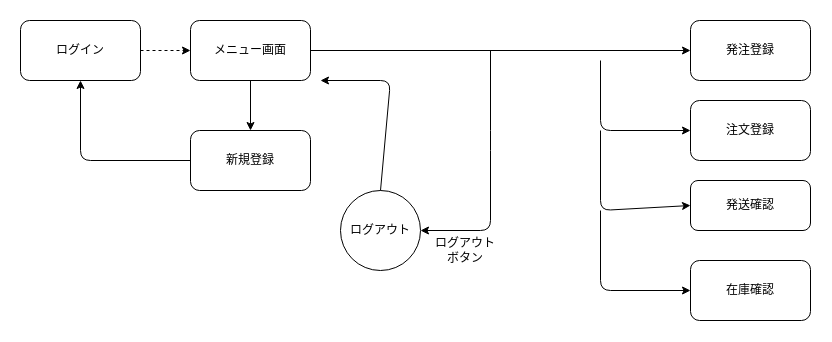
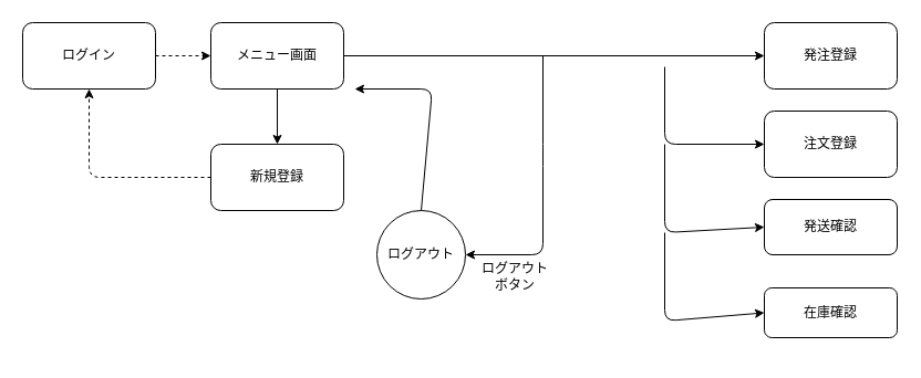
  <mxCell id="0" />
  <mxCell id="1" parent="0" />
  <mxCell id="2" value="&lt;font style=&quot;vertical-align: inherit&quot;&gt;&lt;font style=&quot;vertical-align: inherit&quot;&gt;ログイン&lt;/font&gt;&lt;/font&gt;" style="rounded=1;whiteSpace=wrap;html=1;" vertex="1" parent="1"><mxGeometry x="20" y="20" width="120" height="60" as="geometry" /></mxCell>
  <mxCell id="3" value="&lt;font style=&quot;vertical-align: inherit&quot;&gt;&lt;font style=&quot;vertical-align: inherit&quot;&gt;メニュー画面&lt;/font&gt;&lt;/font&gt;" style="rounded=1;whiteSpace=wrap;html=1;" vertex="1" parent="1"><mxGeometry x="190" y="20" width="120" height="60" as="geometry" /></mxCell>
  <mxCell id="4" value="" style="endArrow=classic;html=1;exitX=1;exitY=0.5;exitDx=0;exitDy=0;entryX=0;entryY=0.5;entryDx=0;entryDy=0;dashed=1;" edge="1" parent="1" source="2" target="3"><mxGeometry width="50" height="50" relative="1" as="geometry"><mxPoint x="20" y="150" as="sourcePoint" /><mxPoint x="180" y="50" as="targetPoint" /></mxGeometry></mxCell>
  <mxCell id="5" value="" style="endArrow=classic;html=1;exitX=1;exitY=0.5;exitDx=0;exitDy=0;" edge="1" parent="1" source="3"><mxGeometry width="50" height="50" relative="1" as="geometry"><mxPoint x="120" y="180" as="sourcePoint" /><mxPoint x="690" y="50" as="targetPoint" /></mxGeometry></mxCell>
  <mxCell id="6" value="" style="endArrow=classic;html=1;" edge="1" parent="1"><mxGeometry width="50" height="50" relative="1" as="geometry"><mxPoint x="490" y="50" as="sourcePoint" /><mxPoint x="420" y="230" as="targetPoint" /><Array as="points"><mxPoint x="490" y="140" /><mxPoint x="490" y="230" /></Array></mxGeometry></mxCell>
  <mxCell id="7" value="ログアウト" style="ellipse;whiteSpace=wrap;html=1;aspect=fixed;" vertex="1" parent="1"><mxGeometry x="340" y="190" width="80" height="80" as="geometry" /></mxCell>
  <mxCell id="8" value="" style="endArrow=classic;html=1;exitX=0.5;exitY=1;exitDx=0;exitDy=0;" edge="1" parent="1" source="3" target="9"><mxGeometry width="50" height="50" relative="1" as="geometry"><mxPoint x="50" y="340" as="sourcePoint" /><mxPoint x="250" y="130" as="targetPoint" /></mxGeometry></mxCell>
  <mxCell id="9" value="新規登録" style="rounded=1;whiteSpace=wrap;html=1;" vertex="1" parent="1"><mxGeometry x="190" y="130" width="120" height="60" as="geometry" /></mxCell>
- <mxCell id="10" value="" style="endArrow=classic;html=1;exitX=0;exitY=0.5;exitDx=0;exitDy=0;entryX=0.5;entryY=1;entryDx=0;entryDy=0;" edge="1" parent="1" source="9" target="2"><mxGeometry width="50" height="50" relative="1" as="geometry"><mxPoint x="50" y="340" as="sourcePoint" /><mxPoint x="100" y="290" as="targetPoint" /><Array as="points"><mxPoint x="80" y="160" /></Array></mxGeometry></mxCell>
+ <mxCell id="10" value="" style="endArrow=classic;html=1;exitX=0;exitY=0.5;exitDx=0;exitDy=0;entryX=0.5;entryY=1;entryDx=0;entryDy=0;dashed=1;" edge="1" parent="1" source="9" target="2"><mxGeometry width="50" height="50" relative="1" as="geometry"><mxPoint x="50" y="340" as="sourcePoint" /><mxPoint x="100" y="290" as="targetPoint" /><Array as="points"><mxPoint x="80" y="160" /></Array></mxGeometry></mxCell>
  <mxCell id="11" value="" style="endArrow=classic;html=1;exitX=0.5;exitY=0;exitDx=0;exitDy=0;" edge="1" parent="1" source="7"><mxGeometry width="50" height="50" relative="1" as="geometry"><mxPoint x="210" y="340" as="sourcePoint" /><mxPoint x="320" y="80" as="targetPoint" /><Array as="points"><mxPoint x="390" y="80" /></Array></mxGeometry></mxCell>
  <mxCell id="12" value="ログアウトボタン" style="text;html=1;strokeColor=none;fillColor=none;align=center;verticalAlign=middle;whiteSpace=wrap;rounded=0;" vertex="1" parent="1"><mxGeometry x="430" y="240" width="70" height="20" as="geometry" /></mxCell>
  <mxCell id="13" value="発注登録" style="rounded=1;whiteSpace=wrap;html=1;" vertex="1" parent="1"><mxGeometry x="690" y="20" width="120" height="60" as="geometry" /></mxCell>
  <mxCell id="14" value="注文登録" style="rounded=1;whiteSpace=wrap;html=1;" vertex="1" parent="1"><mxGeometry x="690" y="100" width="120" height="60" as="geometry" /></mxCell>
  <mxCell id="15" value="" style="endArrow=classic;html=1;entryX=0;entryY=0.5;entryDx=0;entryDy=0;" edge="1" parent="1" target="14"><mxGeometry width="50" height="50" relative="1" as="geometry"><mxPoint x="600" y="60" as="sourcePoint" /><mxPoint x="570" y="290" as="targetPoint" /><Array as="points"><mxPoint x="600" y="130" /></Array></mxGeometry></mxCell>
  <mxCell id="16" value="発送確認" style="rounded=1;whiteSpace=wrap;html=1;" vertex="1" parent="1"><mxGeometry x="690" y="180" width="120" height="50" as="geometry" /></mxCell>
  <mxCell id="17" value="" style="endArrow=classic;html=1;entryX=0;entryY=0.5;entryDx=0;entryDy=0;" edge="1" parent="1" target="16"><mxGeometry width="50" height="50" relative="1" as="geometry"><mxPoint x="600" y="130" as="sourcePoint" /><mxPoint x="570" y="290" as="targetPoint" /><Array as="points"><mxPoint x="600" y="210" /></Array></mxGeometry></mxCell>
- <mxCell id="18" value="在庫確認" style="rounded=1;whiteSpace=wrap;html=1;" vertex="1" parent="1"><mxGeometry x="690" y="260" width="120" height="60" as="geometry" /></mxCell>
+ <mxCell id="18" value="在庫確認" style="rounded=1;whiteSpace=wrap;html=1;" vertex="1" parent="1"><mxGeometry x="690" y="260" width="120" height="45" as="geometry" /></mxCell>
  <mxCell id="19" value="" style="endArrow=classic;html=1;entryX=0;entryY=0.5;entryDx=0;entryDy=0;" edge="1" parent="1" target="18"><mxGeometry width="50" height="50" relative="1" as="geometry"><mxPoint x="600" y="210" as="sourcePoint" /><mxPoint x="570" y="340" as="targetPoint" /><Array as="points"><mxPoint x="600" y="290" /></Array></mxGeometry></mxCell>
